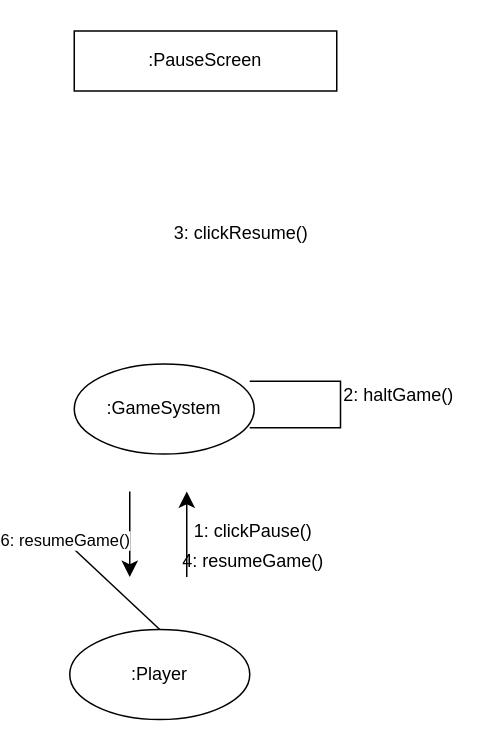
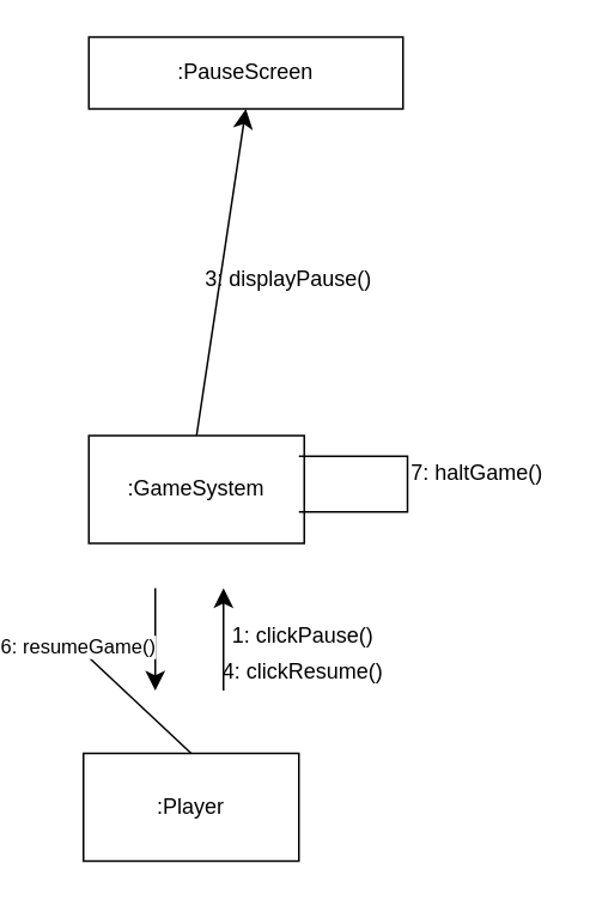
  <mxCell id="0" />
  <mxCell id="1" parent="0" />
- <mxCell id="2" value=":Player" style="ellipse;whiteSpace=wrap;html=1;" vertex="1" parent="1"><mxGeometry x="24" y="419" width="120" height="60" as="geometry" /></mxCell>
+ <mxCell id="2" value=":Player" style="rounded=0;whiteSpace=wrap;html=1;" vertex="1" parent="1"><mxGeometry x="24" y="419" width="120" height="60" as="geometry" /></mxCell>
  <mxCell id="3" value=":PauseScreen" style="rounded=0;whiteSpace=wrap;html=1;" vertex="1" parent="1"><mxGeometry x="27" y="20" width="175" height="40" as="geometry" /></mxCell>
- <mxCell id="4" value=":GameSystem" style="ellipse;whiteSpace=wrap;html=1;" vertex="1" parent="1"><mxGeometry x="27" y="242" width="120" height="60" as="geometry" /></mxCell>
+ <mxCell id="4" value=":GameSystem" style="rounded=0;whiteSpace=wrap;html=1;" vertex="1" parent="1"><mxGeometry x="27" y="242" width="120" height="60" as="geometry" /></mxCell>
+ <mxCell id="5" value="" style="endArrow=classic;html=1;rounded=0;fontSize=12;startSize=8;endSize=8;curved=1;entryX=0.5;entryY=1;entryDx=0;entryDy=0;exitX=0.5;exitY=0;exitDx=0;exitDy=0;" edge="1" parent="1" source="4" target="3"><mxGeometry width="50" height="50" relative="1" as="geometry"><mxPoint x="264" y="295" as="sourcePoint" /><mxPoint x="314" y="245" as="targetPoint" /></mxGeometry></mxCell>
  <mxCell id="6" value="" style="endArrow=none;html=1;rounded=0;fontSize=12;startSize=8;endSize=8;curved=1;exitX=0.5;exitY=0;exitDx=0;exitDy=0;" edge="1" parent="1" source="2" target="12"><mxGeometry width="50" height="50" relative="1" as="geometry"><mxPoint x="264" y="295" as="sourcePoint" /><mxPoint x="314" y="245" as="targetPoint" /></mxGeometry></mxCell>
- <mxCell id="7" value="3: clickResume()" style="text;html=1;align=center;verticalAlign=middle;resizable=0;points=[];autosize=1;strokeColor=none;fillColor=none;" vertex="1" parent="1"><mxGeometry x="82" y="142" width="111" height="26" as="geometry" /></mxCell>
+ <mxCell id="7" value="3: displayPause()" style="text;html=1;align=center;verticalAlign=middle;resizable=0;points=[];autosize=1;strokeColor=none;fillColor=none;" vertex="1" parent="1"><mxGeometry x="82" y="142" width="111" height="26" as="geometry" /></mxCell>
  <mxCell id="8" value="" style="endArrow=classic;html=1;rounded=0;fontSize=12;startSize=8;endSize=8;curved=1;" edge="1" parent="1"><mxGeometry width="50" height="50" relative="1" as="geometry"><mxPoint x="102" y="384" as="sourcePoint" /><mxPoint x="102" y="327" as="targetPoint" /></mxGeometry></mxCell>
  <mxCell id="9" value="" style="endArrow=classic;html=1;rounded=0;fontSize=12;startSize=8;endSize=8;curved=1;" edge="1" parent="1"><mxGeometry width="50" height="50" relative="1" as="geometry"><mxPoint x="64" y="327" as="sourcePoint" /><mxPoint x="64" y="384" as="targetPoint" /></mxGeometry></mxCell>
  <mxCell id="10" value="1: clickPause()" style="text;html=1;align=center;verticalAlign=middle;resizable=0;points=[];autosize=1;strokeColor=none;fillColor=none;" vertex="1" parent="1"><mxGeometry x="97" y="341" width="97" height="26" as="geometry" /></mxCell>
- <mxCell id="11" value="4: resumeGame()" style="text;html=1;align=center;verticalAlign=middle;resizable=0;points=[];autosize=1;strokeColor=none;fillColor=none;" vertex="1" parent="1"><mxGeometry x="92" y="361" width="107" height="26" as="geometry" /></mxCell>
+ <mxCell id="11" value="4: clickResume()" style="text;html=1;align=center;verticalAlign=middle;resizable=0;points=[];autosize=1;strokeColor=none;fillColor=none;" vertex="1" parent="1"><mxGeometry x="92" y="361" width="107" height="26" as="geometry" /></mxCell>
  <mxCell id="12" value="6: resumeGame()" style="edgeLabel;html=1;align=center;verticalAlign=middle;resizable=0;points=[];" vertex="1" connectable="0" parent="1"><mxGeometry x="20" y="359" as="geometry" /></mxCell>
  <mxCell id="13" value="" style="shape=partialRectangle;whiteSpace=wrap;html=1;bottom=1;right=1;left=1;top=0;fillColor=none;routingCenterX=-0.5;rotation=-90;" vertex="1" parent="1"><mxGeometry x="159" y="239" width="31" height="60" as="geometry" /></mxCell>
- <mxCell id="14" value="2: haltGame()" style="text;html=1;align=center;verticalAlign=middle;resizable=0;points=[];autosize=1;strokeColor=none;fillColor=none;" vertex="1" parent="1"><mxGeometry x="197" y="250" width="91" height="26" as="geometry" /></mxCell>
+ <mxCell id="14" value="7: haltGame()" style="text;html=1;align=center;verticalAlign=middle;resizable=0;points=[];autosize=1;strokeColor=none;fillColor=none;" vertex="1" parent="1"><mxGeometry x="197" y="250" width="91" height="26" as="geometry" /></mxCell>
